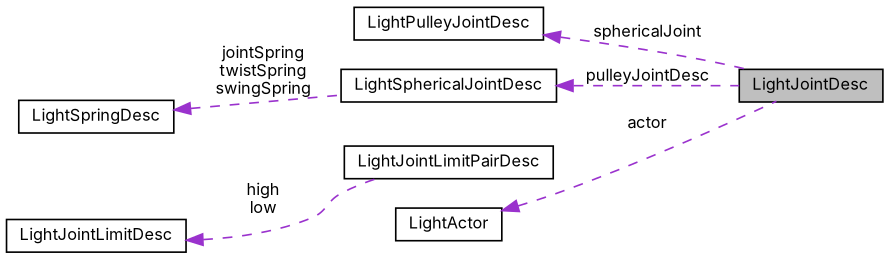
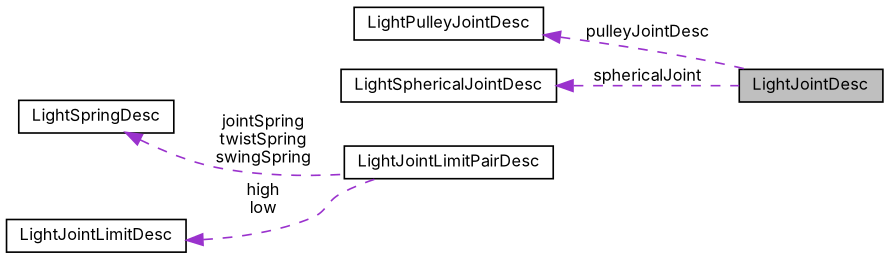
  digraph {
    fontname=Inter
    rankdir=LR
    node [color=black fillcolor=white fontname=Inter fontsize=10 shape=record style=filled]
    edge [color=darkorchid3 dir=back fontname=Inter fontsize=10 labelfontname="FreeSans.ttf" labelfontsize=10 style=dashed]
    n1 [fillcolor=grey75 fontcolor=black height=0.2 label=LightJointDesc width=0.4]
    n2 [height=0.2 label=LightPulleyJointDesc width=0.4]
    n3 [height=0.2 label=LightSphericalJointDesc width=0.4]
    n4 [height=0.2 label=LightSpringDesc width=0.4]
    n5 [height=0.2 label=LightJointLimitPairDesc width=0.4]
    n6 [height=0.2 label=LightJointLimitDesc width=0.4]
-   n7 [height=0.2 label=LightActor width=0.4]
-   n2 -> n1 [label=sphericalJoint]
-   n3 -> n1 [label=pulleyJointDesc]
-   n4 -> n3 [label="jointSpring\ntwistSpring\nswingSpring"]
+   n2 -> n1 [label=pulleyJointDesc]
+   n3 -> n1 [label=sphericalJoint]
+   n4 -> n5 [label="jointSpring\ntwistSpring\nswingSpring"]
    n6 -> n5 [label="high\nlow"]
-   n7 -> n1 [label=actor]
  }
